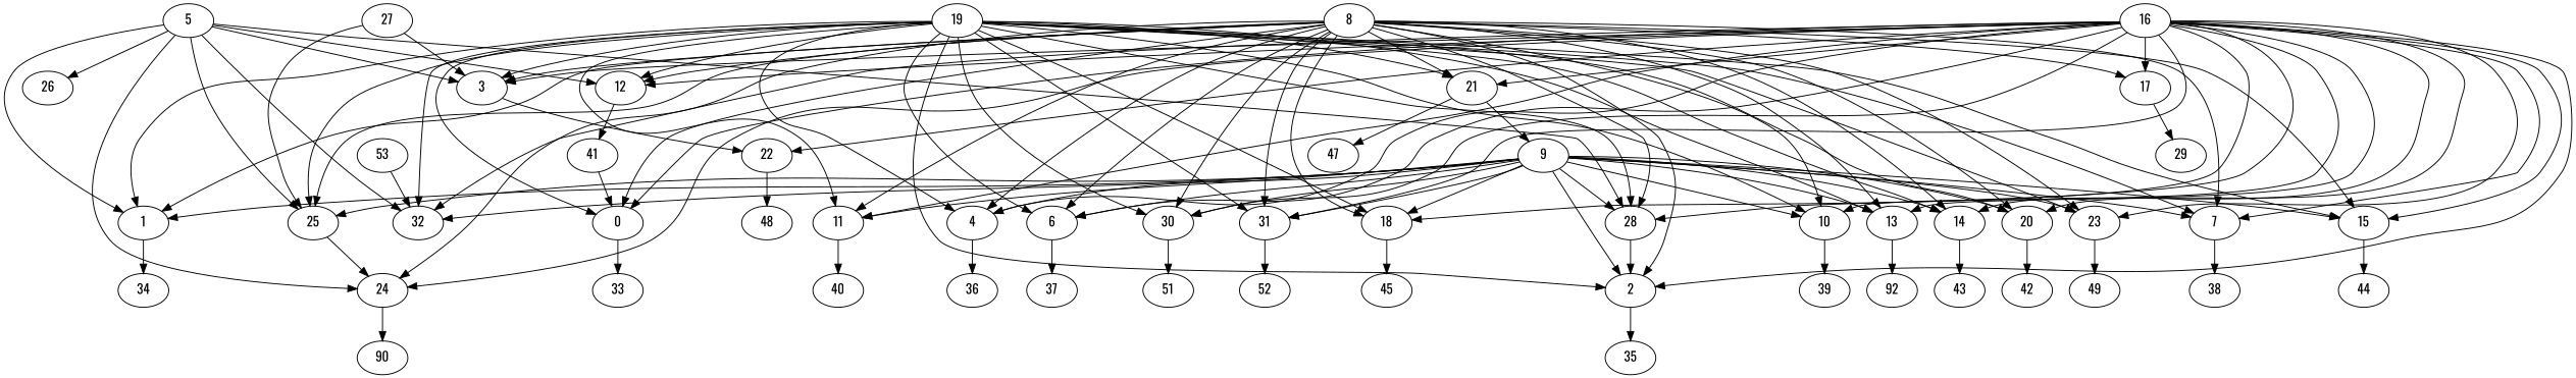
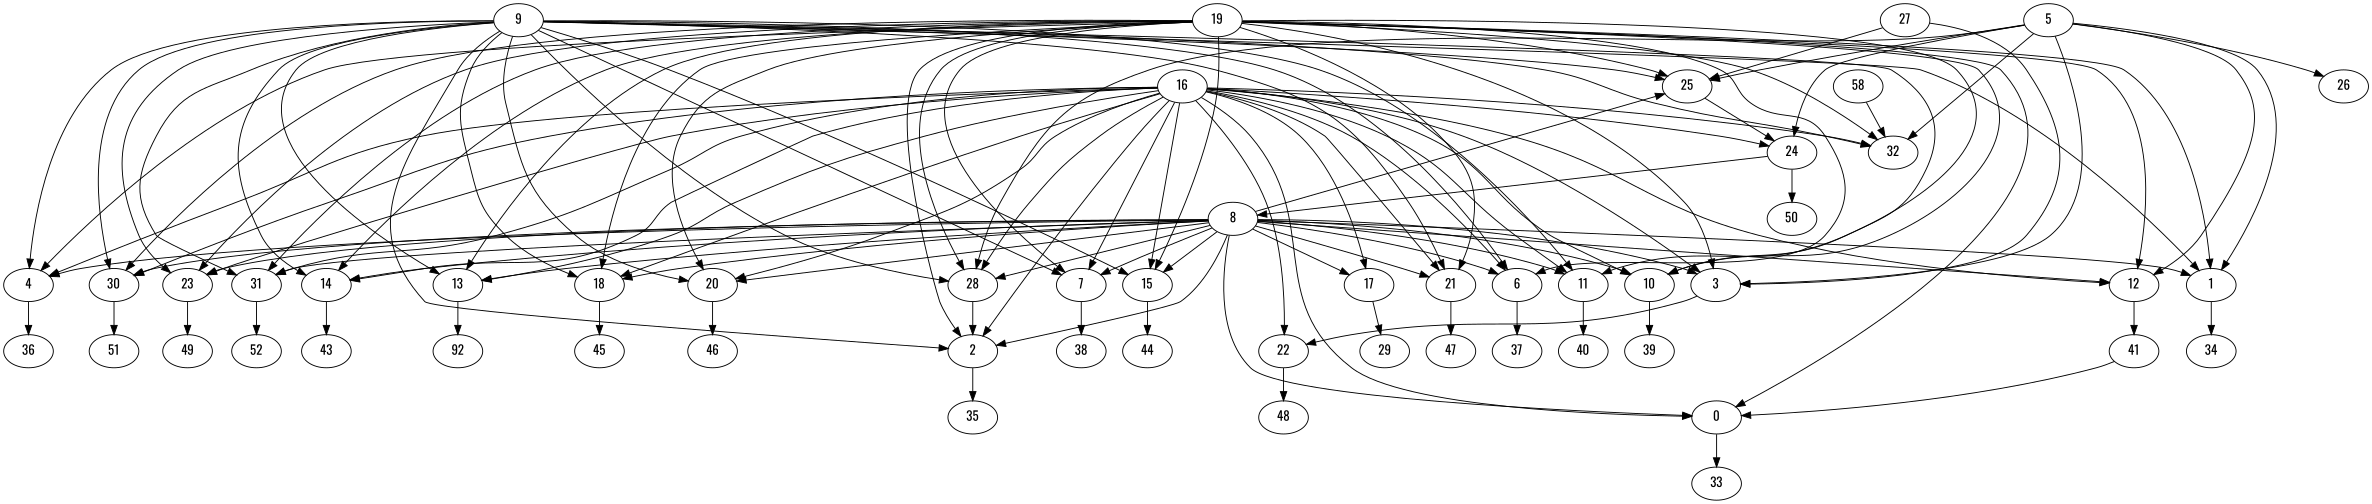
  digraph {
    fontname=Oswald
    node [fontname=Oswald]
    edge [fontname=Oswald]
    9
    18
    10
    7
    6
    25
    14
    20
    15
    4
    30
    23
    21
    11
    31
    32
    13
    28
    2
    1
    45
    39
    38
    37
    24
    43
-   46 [label=42]
+   46
    44
    36
    51
    49
    47
    40
    52
    n35 [label=92]
    35
    34
    16
    17
    12
    3
    22
    0
-   50 [label=90]
+   50
    29
    41
    48
    33
    19
    8
    5
    26
    27
-   53
+   53 [label=58]
    9 -> 18
    9 -> 10
    9 -> 7
    9 -> 6
    9 -> 25
    9 -> 14
    9 -> 20
    9 -> 15
    9 -> 4
    9 -> 30
    9 -> 23
-   21 -> 9
+   9 -> 21
    9 -> 11
    9 -> 31
    9 -> 32
    9 -> 13
    9 -> 28
    9 -> 2
    9 -> 1
    18 -> 45
    10 -> 39
    7 -> 38
    6 -> 37
    25 -> 24
    14 -> 43
    20 -> 46
    15 -> 44
    4 -> 36
    30 -> 51
    23 -> 49
    21 -> 47
    11 -> 40
    31 -> 52
    13 -> n35
    28 -> 2
    2 -> 35
    1 -> 34
    24 -> 50
    16 -> 18
    16 -> 10
    16 -> 7
    16 -> 6
    16 -> 14
    16 -> 20
    16 -> 15
    16 -> 4
    16 -> 30
    16 -> 23
    16 -> 21
    16 -> 11
    16 -> 31
    16 -> 32
    16 -> 13
    16 -> 28
    16 -> 2
    16 -> 24
    16 -> 17
    16 -> 12
    16 -> 3
    16 -> 22
    16 -> 0
    17 -> 29
    12 -> 41
    3 -> 22
    22 -> 48
    0 -> 33
    41 -> 0
    19 -> 18
    19 -> 10
    19 -> 7
    19 -> 6
    19 -> 25
    19 -> 14
    19 -> 20
    19 -> 15
    19 -> 4
    19 -> 30
    19 -> 23
    19 -> 21
    19 -> 11
    19 -> 31
    19 -> 32
    19 -> 13
    19 -> 28
    19 -> 2
    19 -> 1
    19 -> 12
    19 -> 3
    19 -> 0
    8 -> 18
    8 -> 10
    8 -> 7
    8 -> 6
    8 -> 25
    8 -> 14
    8 -> 20
    8 -> 15
    8 -> 4
    8 -> 30
    8 -> 23
    8 -> 21
    8 -> 11
    8 -> 31
    8 -> 13
    8 -> 28
    8 -> 2
    8 -> 1
-   8 -> 24
+   24 -> 8
    8 -> 17
    8 -> 12
    8 -> 3
    8 -> 0
    5 -> 25
    5 -> 32
    5 -> 28
    5 -> 1
    5 -> 24
    5 -> 12
    5 -> 3
    5 -> 26
    27 -> 25
    27 -> 3
    53 -> 32
  }
